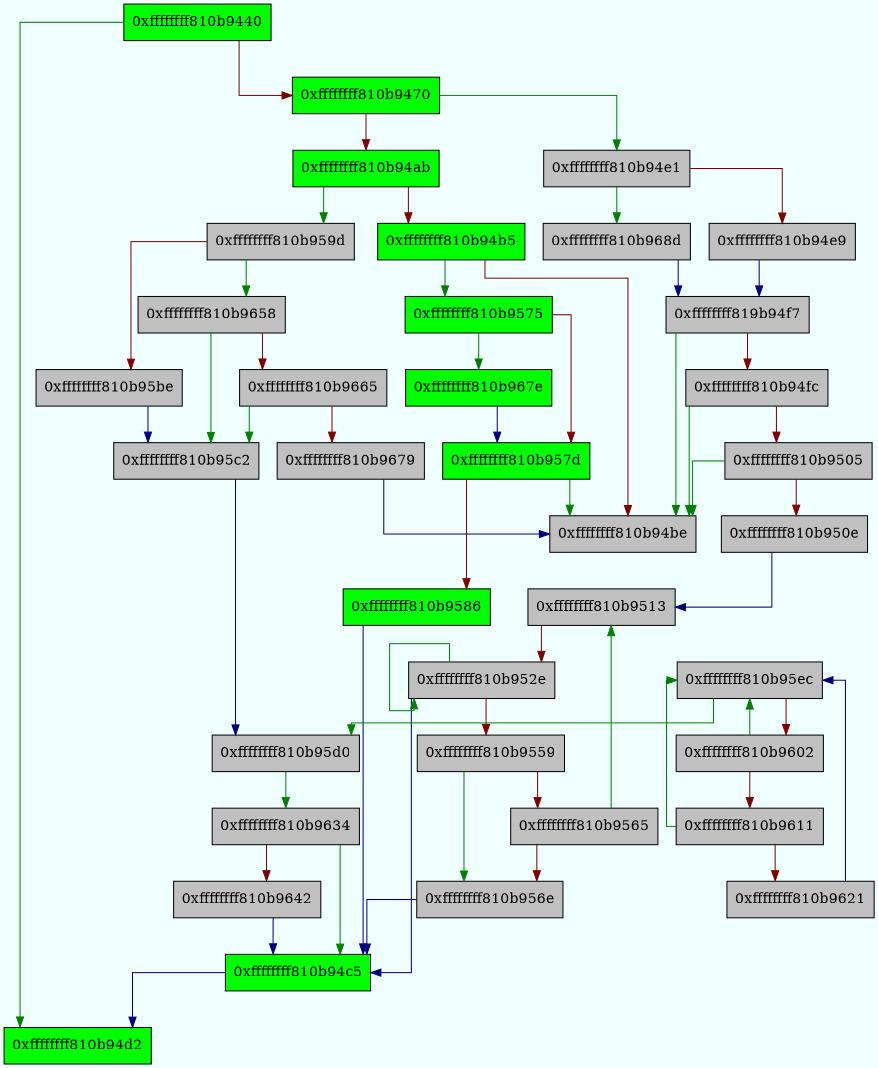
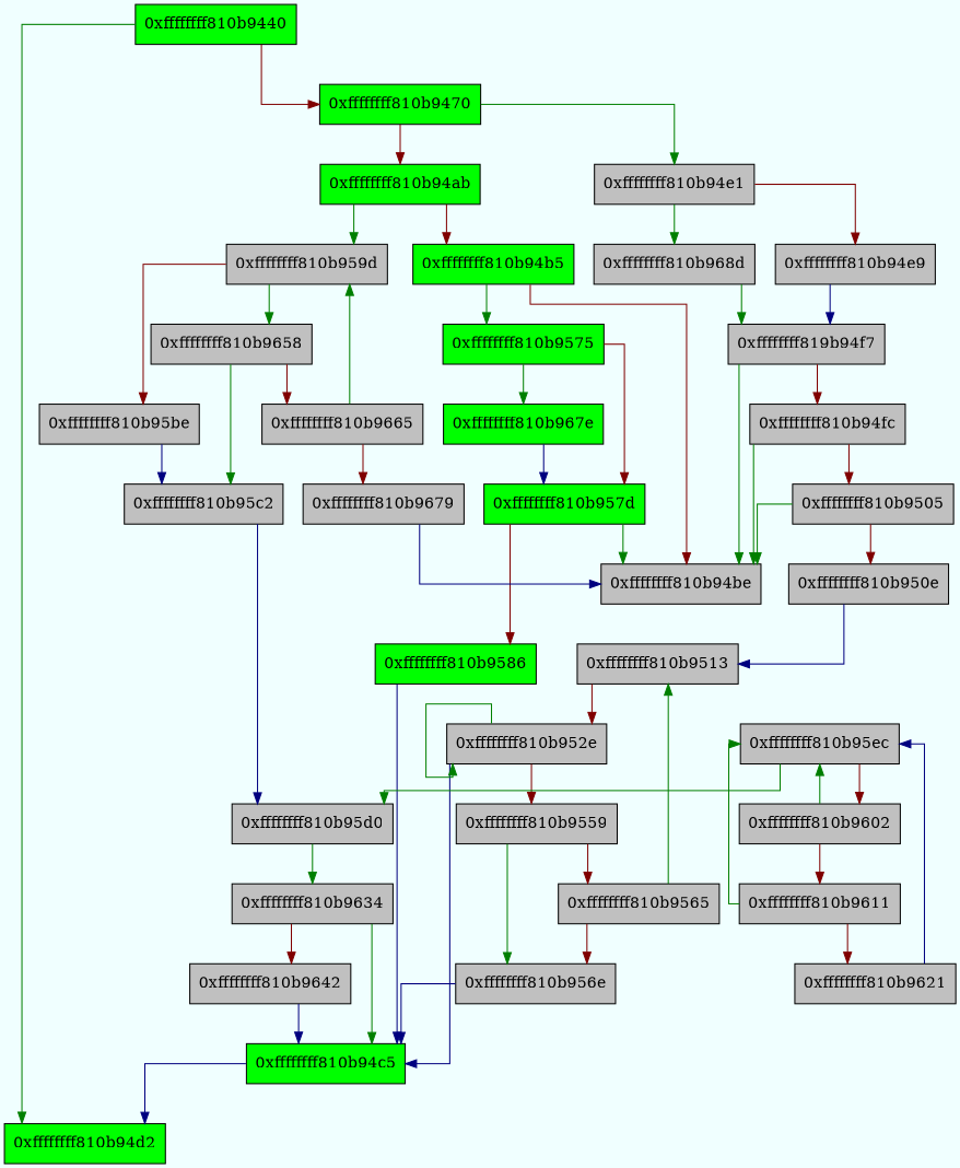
  digraph {
    bgcolor=azure
    fontname=Courier
    fontsize=8
    splines=ortho
    node [fillcolor=gray shape=box style=filled]
    edge [arrowhead=normal color="#007f00"]
    "0xffffffff810b9440" [fillcolor=green]
    "0xffffffff810b94d2" [fillcolor=green]
    "0xffffffff810b9470" [fillcolor=green]
    "0xffffffff810b94e1"
    "0xffffffff810b94ab" [fillcolor=green]
    "0xffffffff810b968d"
    "0xffffffff810b94e9"
    "0xffffffff810b959d"
    "0xffffffff810b94b5" [fillcolor=green]
    n10 [label="0xffffffff819b94f7"]
    "0xffffffff810b9658"
    "0xffffffff810b95be"
    "0xffffffff810b9575" [fillcolor=green]
    "0xffffffff810b94be"
    "0xffffffff810b94fc"
    "0xffffffff810b95c2"
    "0xffffffff810b9665"
    "0xffffffff810b967e" [fillcolor=green]
    "0xffffffff810b957d" [fillcolor=green]
    "0xffffffff810b95d0"
    "0xffffffff810b9679"
    "0xffffffff810b9586" [fillcolor=green]
    "0xffffffff810b94c5" [fillcolor=green]
    "0xffffffff810b9505"
    "0xffffffff810b950e"
    "0xffffffff810b9513"
    "0xffffffff810b952e"
    "0xffffffff810b9559"
    "0xffffffff810b956e"
    "0xffffffff810b9565"
    "0xffffffff810b9634"
    "0xffffffff810b9642"
    "0xffffffff810b9602"
    "0xffffffff810b95ec"
    "0xffffffff810b9611"
    "0xffffffff810b9621"
    "0xffffffff810b9440" -> "0xffffffff810b94d2"
    "0xffffffff810b9440" -> "0xffffffff810b9470" [color="#7f0000"]
    "0xffffffff810b9470" -> "0xffffffff810b94e1"
    "0xffffffff810b9470" -> "0xffffffff810b94ab" [color="#7f0000"]
    "0xffffffff810b94e1" -> "0xffffffff810b968d"
    "0xffffffff810b94e1" -> "0xffffffff810b94e9" [color="#7f0000"]
    "0xffffffff810b94ab" -> "0xffffffff810b959d"
    "0xffffffff810b94ab" -> "0xffffffff810b94b5" [color="#7f0000"]
-   "0xffffffff810b968d" -> n10 [color="#00007f"]
+   "0xffffffff810b968d" -> n10
    "0xffffffff810b94e9" -> n10 [color="#00007f"]
    "0xffffffff810b959d" -> "0xffffffff810b9658"
    "0xffffffff810b959d" -> "0xffffffff810b95be" [color="#7f0000"]
    "0xffffffff810b94b5" -> "0xffffffff810b9575"
    "0xffffffff810b94b5" -> "0xffffffff810b94be" [color="#7f0000"]
    n10 -> "0xffffffff810b94be"
    n10 -> "0xffffffff810b94fc" [color="#7f0000"]
    "0xffffffff810b9658" -> "0xffffffff810b95c2"
    "0xffffffff810b9658" -> "0xffffffff810b9665" [color="#7f0000"]
    "0xffffffff810b95be" -> "0xffffffff810b95c2" [color="#00007f"]
    "0xffffffff810b9575" -> "0xffffffff810b967e"
    "0xffffffff810b9575" -> "0xffffffff810b957d" [color="#7f0000"]
    "0xffffffff810b94fc" -> "0xffffffff810b94be"
    "0xffffffff810b94fc" -> "0xffffffff810b9505" [color="#7f0000"]
    "0xffffffff810b95c2" -> "0xffffffff810b95d0" [color="#00007f"]
-   "0xffffffff810b9665" -> "0xffffffff810b95c2"
+   "0xffffffff810b9665" -> "0xffffffff810b959d"
    "0xffffffff810b9665" -> "0xffffffff810b9679" [color="#7f0000"]
    "0xffffffff810b967e" -> "0xffffffff810b957d" [color="#00007f"]
    "0xffffffff810b957d" -> "0xffffffff810b94be"
    "0xffffffff810b957d" -> "0xffffffff810b9586" [color="#7f0000"]
    "0xffffffff810b95d0" -> "0xffffffff810b9634"
    "0xffffffff810b9679" -> "0xffffffff810b94be" [color="#00007f"]
    "0xffffffff810b9586" -> "0xffffffff810b94c5" [color="#00007f"]
    "0xffffffff810b94c5" -> "0xffffffff810b94d2" [color="#00007f"]
    "0xffffffff810b9505" -> "0xffffffff810b94be"
    "0xffffffff810b9505" -> "0xffffffff810b950e" [color="#7f0000"]
    "0xffffffff810b950e" -> "0xffffffff810b9513" [color="#00007f"]
    "0xffffffff810b9513" -> "0xffffffff810b952e" [color="#7f0000"]
    "0xffffffff810b952e" -> "0xffffffff810b94c5" [color="#00007f"]
    "0xffffffff810b952e" -> "0xffffffff810b952e"
    "0xffffffff810b952e" -> "0xffffffff810b9559" [color="#7f0000"]
    "0xffffffff810b9559" -> "0xffffffff810b956e"
    "0xffffffff810b9559" -> "0xffffffff810b9565" [color="#7f0000"]
    "0xffffffff810b956e" -> "0xffffffff810b94c5" [color="#00007f"]
    "0xffffffff810b9565" -> "0xffffffff810b9513"
    "0xffffffff810b9565" -> "0xffffffff810b956e" [color="#7f0000"]
    "0xffffffff810b9634" -> "0xffffffff810b94c5"
    "0xffffffff810b9634" -> "0xffffffff810b9642" [color="#7f0000"]
    "0xffffffff810b9642" -> "0xffffffff810b94c5" [color="#00007f"]
    "0xffffffff810b9602" -> "0xffffffff810b95ec"
    "0xffffffff810b9602" -> "0xffffffff810b9611" [color="#7f0000"]
    "0xffffffff810b95ec" -> "0xffffffff810b95d0"
    "0xffffffff810b95ec" -> "0xffffffff810b9602" [color="#7f0000"]
    "0xffffffff810b9611" -> "0xffffffff810b95ec"
    "0xffffffff810b9611" -> "0xffffffff810b9621" [color="#7f0000"]
    "0xffffffff810b9621" -> "0xffffffff810b95ec" [color="#00007f"]
  }
